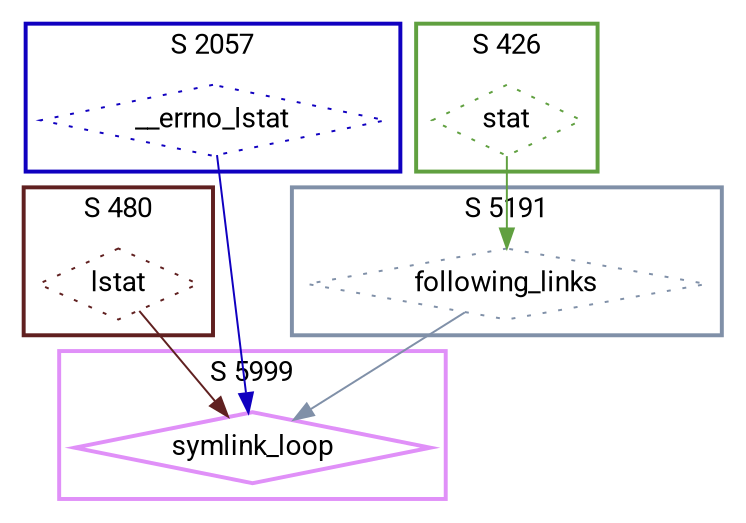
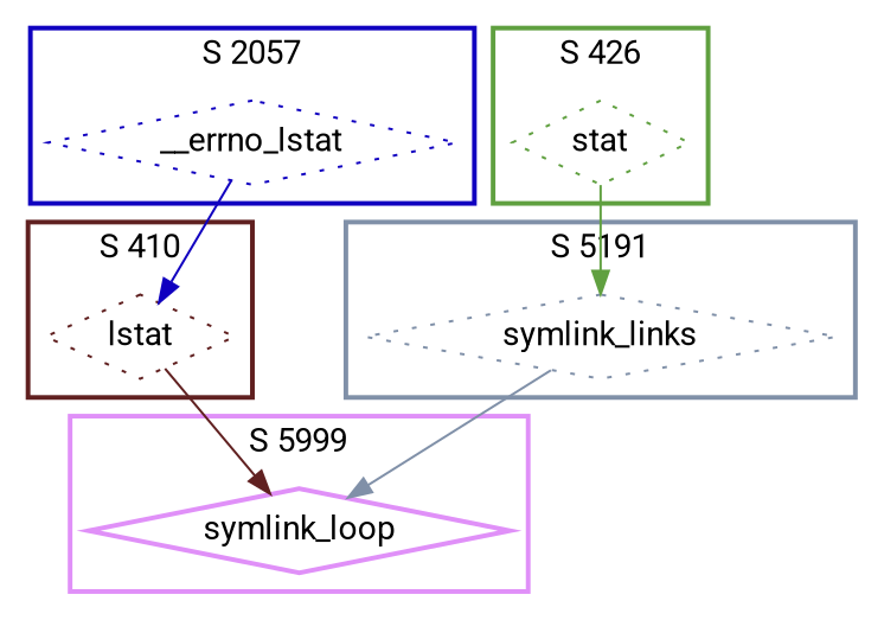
  digraph {
    fontname=Roboto
    node [fontname=Roboto shape=diamond style=dotted]
    edge [fontname=Roboto]
    n1 [color="#1000C0" label=__errno_lstat]
-   n2 [color="#8090A8" label=following_links]
+   n2 [color="#8090A8" label=symlink_links]
    n3 [color="#60A040" label=stat]
    n4 [color="#602020" label=lstat]
    n5 [color="#E090F8" label=symlink_loop style=bold]
    subgraph cluster_1 {
      color="#1000C0"
      label="S 2057"
      style=bold
      n1
    }
    subgraph cluster_2 {
      color="#8090A8"
      label="S 5191"
      style=bold
      n2
    }
    subgraph cluster_3 {
      color="#60A040"
      label="S 426"
      style=bold
      n3
    }
    subgraph cluster_4 {
      color="#602020"
-     label="S 480"
+     label="S 410"
      style=bold
      n4
    }
    subgraph cluster_5 {
      color="#E090F8"
      label="S 5999"
      style=bold
      n5
    }
-   n1 -> n5 [color="#1000C0"]
+   n1 -> n4 [color="#1000C0"]
    n2 -> n5 [color="#8090A8"]
    n3 -> n2 [color="#60A040"]
    n4 -> n5 [color="#602020"]
  }
